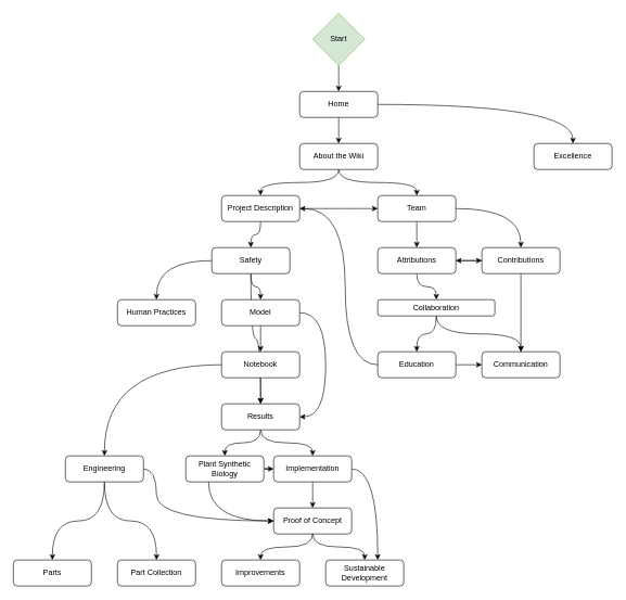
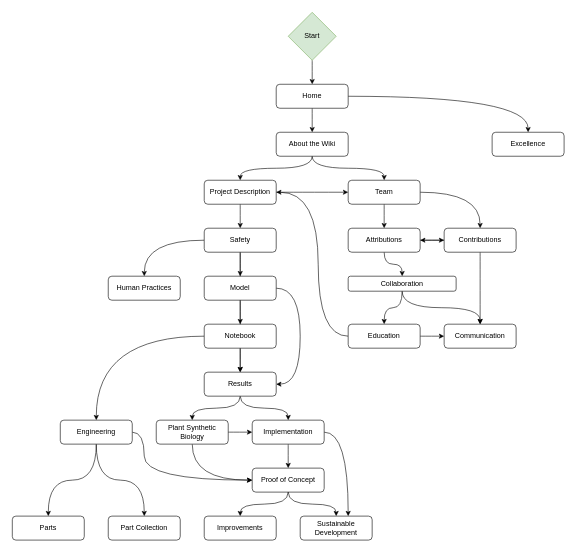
  <mxCell id="0" />
  <mxCell id="1" parent="0" />
  <mxCell id="2" style="edgeStyle=orthogonalEdgeStyle;curved=1;orthogonalLoop=1;jettySize=auto;html=1;" parent="1" source="4" target="7" edge="1"><mxGeometry relative="1" as="geometry" /></mxCell>
  <mxCell id="3" style="edgeStyle=orthogonalEdgeStyle;curved=1;orthogonalLoop=1;jettySize=auto;html=1;" parent="1" source="4" target="57" edge="1"><mxGeometry relative="1" as="geometry" /></mxCell>
  <mxCell id="4" value="Home" style="rounded=1;whiteSpace=wrap;html=1;" parent="1" vertex="1"><mxGeometry x="460" y="140" width="120" height="40" as="geometry" /></mxCell>
  <mxCell id="5" style="edgeStyle=orthogonalEdgeStyle;orthogonalLoop=1;jettySize=auto;html=1;curved=1;" parent="1" source="7" target="10" edge="1"><mxGeometry relative="1" as="geometry" /></mxCell>
  <mxCell id="6" style="edgeStyle=orthogonalEdgeStyle;curved=1;orthogonalLoop=1;jettySize=auto;html=1;" parent="1" source="7" target="13" edge="1"><mxGeometry relative="1" as="geometry" /></mxCell>
  <mxCell id="7" value="About the Wiki" style="rounded=1;whiteSpace=wrap;html=1;" parent="1" vertex="1"><mxGeometry x="460" y="220" width="120" height="40" as="geometry" /></mxCell>
  <mxCell id="8" style="edgeStyle=orthogonalEdgeStyle;curved=1;orthogonalLoop=1;jettySize=auto;html=1;" parent="1" source="10" target="23" edge="1"><mxGeometry relative="1" as="geometry" /></mxCell>
  <mxCell id="9" style="edgeStyle=orthogonalEdgeStyle;curved=1;orthogonalLoop=1;jettySize=auto;html=1;" parent="1" source="10" target="13" edge="1"><mxGeometry relative="1" as="geometry" /></mxCell>
  <mxCell id="10" value="Project Description" style="rounded=1;whiteSpace=wrap;html=1;" parent="1" vertex="1"><mxGeometry x="340" y="300" width="120" height="40" as="geometry" /></mxCell>
  <mxCell id="11" style="edgeStyle=orthogonalEdgeStyle;curved=1;orthogonalLoop=1;jettySize=auto;html=1;" parent="1" source="13" target="16" edge="1"><mxGeometry relative="1" as="geometry" /></mxCell>
  <mxCell id="12" style="edgeStyle=orthogonalEdgeStyle;curved=1;orthogonalLoop=1;jettySize=auto;html=1;" parent="1" source="13" target="41" edge="1"><mxGeometry relative="1" as="geometry" /></mxCell>
  <mxCell id="13" value="Team" style="rounded=1;whiteSpace=wrap;html=1;" parent="1" vertex="1"><mxGeometry x="580" y="300" width="120" height="40" as="geometry" /></mxCell>
  <mxCell id="14" style="edgeStyle=orthogonalEdgeStyle;curved=1;orthogonalLoop=1;jettySize=auto;html=1;" parent="1" source="16" target="19" edge="1"><mxGeometry relative="1" as="geometry" /></mxCell>
  <mxCell id="15" style="edgeStyle=orthogonalEdgeStyle;curved=1;orthogonalLoop=1;jettySize=auto;html=1;" parent="1" source="16" target="41" edge="1"><mxGeometry relative="1" as="geometry" /></mxCell>
  <mxCell id="16" value="Attributions" style="rounded=1;whiteSpace=wrap;html=1;" parent="1" vertex="1"><mxGeometry x="580" y="380" width="120" height="40" as="geometry" /></mxCell>
  <mxCell id="17" style="edgeStyle=orthogonalEdgeStyle;curved=1;orthogonalLoop=1;jettySize=auto;html=1;" parent="1" source="19" target="32" edge="1"><mxGeometry relative="1" as="geometry" /></mxCell>
  <mxCell id="18" style="edgeStyle=orthogonalEdgeStyle;curved=1;orthogonalLoop=1;jettySize=auto;html=1;" parent="1" source="19" target="56" edge="1"><mxGeometry relative="1" as="geometry" /></mxCell>
  <mxCell id="19" value="Collaboration" style="rounded=1;whiteSpace=wrap;html=1;" parent="1" vertex="1"><mxGeometry x="580" y="460" width="180" height="25" as="geometry" /></mxCell>
  <mxCell id="20" style="edgeStyle=orthogonalEdgeStyle;curved=1;orthogonalLoop=1;jettySize=auto;html=1;" parent="1" source="23" target="26" edge="1"><mxGeometry relative="1" as="geometry" /></mxCell>
  <mxCell id="21" style="edgeStyle=orthogonalEdgeStyle;curved=1;orthogonalLoop=1;jettySize=auto;html=1;" parent="1" source="23" target="44" edge="1"><mxGeometry relative="1" as="geometry" /></mxCell>
  <mxCell id="22" style="edgeStyle=orthogonalEdgeStyle;curved=1;orthogonalLoop=1;jettySize=auto;html=1;" parent="1" source="23" target="48" edge="1"><mxGeometry relative="1" as="geometry" /></mxCell>
- <mxCell id="23" value="Safety" style="rounded=1;whiteSpace=wrap;html=1;" parent="1" vertex="1"><mxGeometry x="325" y="380" width="120" height="40" as="geometry" /></mxCell>
+ <mxCell id="23" value="Safety" style="rounded=1;whiteSpace=wrap;html=1;" parent="1" vertex="1"><mxGeometry x="340" y="380" width="120" height="40" as="geometry" /></mxCell>
  <mxCell id="24" style="edgeStyle=orthogonalEdgeStyle;curved=1;orthogonalLoop=1;jettySize=auto;html=1;" parent="1" source="26" target="29" edge="1"><mxGeometry relative="1" as="geometry" /></mxCell>
  <mxCell id="25" style="edgeStyle=orthogonalEdgeStyle;curved=1;orthogonalLoop=1;jettySize=auto;html=1;" parent="1" source="26" target="44" edge="1"><mxGeometry relative="1" as="geometry"><Array as="points"><mxPoint x="500" y="480" /><mxPoint x="500" y="640" /></Array></mxGeometry></mxCell>
  <mxCell id="26" value="Model" style="rounded=1;whiteSpace=wrap;html=1;" parent="1" vertex="1"><mxGeometry x="340" y="460" width="120" height="40" as="geometry" /></mxCell>
  <mxCell id="27" style="edgeStyle=orthogonalEdgeStyle;curved=1;orthogonalLoop=1;jettySize=auto;html=1;" parent="1" source="29" target="44" edge="1"><mxGeometry relative="1" as="geometry" /></mxCell>
  <mxCell id="28" style="edgeStyle=orthogonalEdgeStyle;curved=1;orthogonalLoop=1;jettySize=auto;html=1;" parent="1" source="29" target="54" edge="1"><mxGeometry relative="1" as="geometry" /></mxCell>
  <mxCell id="29" value="Notebook" style="rounded=1;whiteSpace=wrap;html=1;" parent="1" vertex="1"><mxGeometry x="340" y="540" width="120" height="40" as="geometry" /></mxCell>
  <mxCell id="30" style="edgeStyle=orthogonalEdgeStyle;curved=1;orthogonalLoop=1;jettySize=auto;html=1;" parent="1" source="32" target="56" edge="1"><mxGeometry relative="1" as="geometry" /></mxCell>
  <mxCell id="31" style="edgeStyle=orthogonalEdgeStyle;curved=1;orthogonalLoop=1;jettySize=auto;html=1;" edge="1" parent="1" source="32" target="10"><mxGeometry relative="1" as="geometry"><Array as="points"><mxPoint x="530" y="560" /><mxPoint x="530" y="320" /></Array></mxGeometry></mxCell>
  <mxCell id="32" value="Education" style="rounded=1;whiteSpace=wrap;html=1;" parent="1" vertex="1"><mxGeometry x="580" y="540" width="120" height="40" as="geometry" /></mxCell>
  <mxCell id="33" style="edgeStyle=orthogonalEdgeStyle;curved=1;orthogonalLoop=1;jettySize=auto;html=1;" parent="1" source="35" target="47" edge="1"><mxGeometry relative="1" as="geometry" /></mxCell>
  <mxCell id="34" style="edgeStyle=orthogonalEdgeStyle;curved=1;orthogonalLoop=1;jettySize=auto;html=1;" parent="1" source="35" target="58" edge="1"><mxGeometry relative="1" as="geometry"><Array as="points"><mxPoint x="580" y="720" /></Array></mxGeometry></mxCell>
  <mxCell id="35" value="Implementation" style="rounded=1;whiteSpace=wrap;html=1;" parent="1" vertex="1"><mxGeometry x="420" y="700" width="120" height="40" as="geometry" /></mxCell>
  <mxCell id="36" style="edgeStyle=orthogonalEdgeStyle;curved=1;orthogonalLoop=1;jettySize=auto;html=1;" parent="1" source="38" target="35" edge="1"><mxGeometry relative="1" as="geometry" /></mxCell>
  <mxCell id="37" style="edgeStyle=orthogonalEdgeStyle;curved=1;orthogonalLoop=1;jettySize=auto;html=1;" parent="1" source="38" target="47" edge="1"><mxGeometry relative="1" as="geometry"><Array as="points"><mxPoint x="320" y="800" /></Array></mxGeometry></mxCell>
- <mxCell id="38" value="Plant Synthetic Biology" style="rounded=1;whiteSpace=wrap;html=1;" parent="1" vertex="1"><mxGeometry x="285" y="700" width="120" height="40" as="geometry" /></mxCell>
+ <mxCell id="38" value="Plant Synthetic Biology" style="rounded=1;whiteSpace=wrap;html=1;" parent="1" vertex="1"><mxGeometry x="260" y="700" width="120" height="40" as="geometry" /></mxCell>
  <mxCell id="39" style="edgeStyle=orthogonalEdgeStyle;curved=1;orthogonalLoop=1;jettySize=auto;html=1;" parent="1" source="41" target="56" edge="1"><mxGeometry relative="1" as="geometry" /></mxCell>
  <mxCell id="40" style="edgeStyle=orthogonalEdgeStyle;curved=1;orthogonalLoop=1;jettySize=auto;html=1;" edge="1" parent="1" source="41" target="16"><mxGeometry relative="1" as="geometry" /></mxCell>
  <mxCell id="41" value="Contributions" style="rounded=1;whiteSpace=wrap;html=1;" parent="1" vertex="1"><mxGeometry x="740" y="380" width="120" height="40" as="geometry" /></mxCell>
  <mxCell id="42" style="edgeStyle=orthogonalEdgeStyle;curved=1;orthogonalLoop=1;jettySize=auto;html=1;" parent="1" source="44" target="35" edge="1"><mxGeometry relative="1" as="geometry" /></mxCell>
  <mxCell id="43" style="edgeStyle=orthogonalEdgeStyle;curved=1;orthogonalLoop=1;jettySize=auto;html=1;" parent="1" source="44" target="38" edge="1"><mxGeometry relative="1" as="geometry" /></mxCell>
  <mxCell id="44" value="Results" style="rounded=1;whiteSpace=wrap;html=1;" parent="1" vertex="1"><mxGeometry x="340" y="620" width="120" height="40" as="geometry" /></mxCell>
  <mxCell id="45" style="edgeStyle=orthogonalEdgeStyle;curved=1;orthogonalLoop=1;jettySize=auto;html=1;" parent="1" source="47" target="58" edge="1"><mxGeometry relative="1" as="geometry" /></mxCell>
  <mxCell id="46" style="edgeStyle=orthogonalEdgeStyle;curved=1;orthogonalLoop=1;jettySize=auto;html=1;" parent="1" source="47" target="55" edge="1"><mxGeometry relative="1" as="geometry" /></mxCell>
  <mxCell id="47" value="Proof of Concept" style="rounded=1;whiteSpace=wrap;html=1;" parent="1" vertex="1"><mxGeometry x="420" y="780" width="120" height="40" as="geometry" /></mxCell>
  <mxCell id="48" value="Human Practices" style="rounded=1;whiteSpace=wrap;html=1;" parent="1" vertex="1"><mxGeometry x="180" y="460" width="120" height="40" as="geometry" /></mxCell>
  <mxCell id="49" style="edgeStyle=orthogonalEdgeStyle;curved=1;orthogonalLoop=1;jettySize=auto;html=1;" parent="1" source="50" target="4" edge="1"><mxGeometry relative="1" as="geometry" /></mxCell>
  <mxCell id="50" value="Start" style="rhombus;whiteSpace=wrap;html=1;fillColor=#d5e8d4;strokeColor=#82b366;" parent="1" vertex="1"><mxGeometry x="480" y="20" width="80" height="80" as="geometry" /></mxCell>
  <mxCell id="51" style="edgeStyle=orthogonalEdgeStyle;orthogonalLoop=1;jettySize=auto;html=1;curved=1;" edge="1" parent="1" source="54" target="59"><mxGeometry relative="1" as="geometry" /></mxCell>
  <mxCell id="52" style="edgeStyle=orthogonalEdgeStyle;orthogonalLoop=1;jettySize=auto;html=1;curved=1;" edge="1" parent="1" source="54" target="47"><mxGeometry relative="1" as="geometry"><Array as="points"><mxPoint x="240" y="720" /><mxPoint x="240" y="800" /></Array></mxGeometry></mxCell>
  <mxCell id="53" style="edgeStyle=orthogonalEdgeStyle;curved=1;orthogonalLoop=1;jettySize=auto;html=1;" edge="1" parent="1" source="54" target="60"><mxGeometry relative="1" as="geometry" /></mxCell>
  <mxCell id="54" value="Engineering" style="rounded=1;whiteSpace=wrap;html=1;" parent="1" vertex="1"><mxGeometry x="100" y="700" width="120" height="40" as="geometry" /></mxCell>
  <mxCell id="55" value="Improvements" style="rounded=1;whiteSpace=wrap;html=1;" parent="1" vertex="1"><mxGeometry x="340" y="860" width="120" height="40" as="geometry" /></mxCell>
  <mxCell id="56" value="Communication" style="rounded=1;whiteSpace=wrap;html=1;" parent="1" vertex="1"><mxGeometry x="740" y="540" width="120" height="40" as="geometry" /></mxCell>
  <mxCell id="57" value="Excellence" style="rounded=1;whiteSpace=wrap;html=1;" parent="1" vertex="1"><mxGeometry x="820" y="220" width="120" height="40" as="geometry" /></mxCell>
  <mxCell id="58" value="Sustainable Development" style="rounded=1;whiteSpace=wrap;html=1;" parent="1" vertex="1"><mxGeometry x="500" y="860" width="120" height="40" as="geometry" /></mxCell>
  <mxCell id="59" value="Parts" style="rounded=1;whiteSpace=wrap;html=1;" vertex="1" parent="1"><mxGeometry x="20" y="860" width="120" height="40" as="geometry" /></mxCell>
  <mxCell id="60" value="Part Collection" style="rounded=1;whiteSpace=wrap;html=1;" vertex="1" parent="1"><mxGeometry x="180" y="860" width="120" height="40" as="geometry" /></mxCell>
